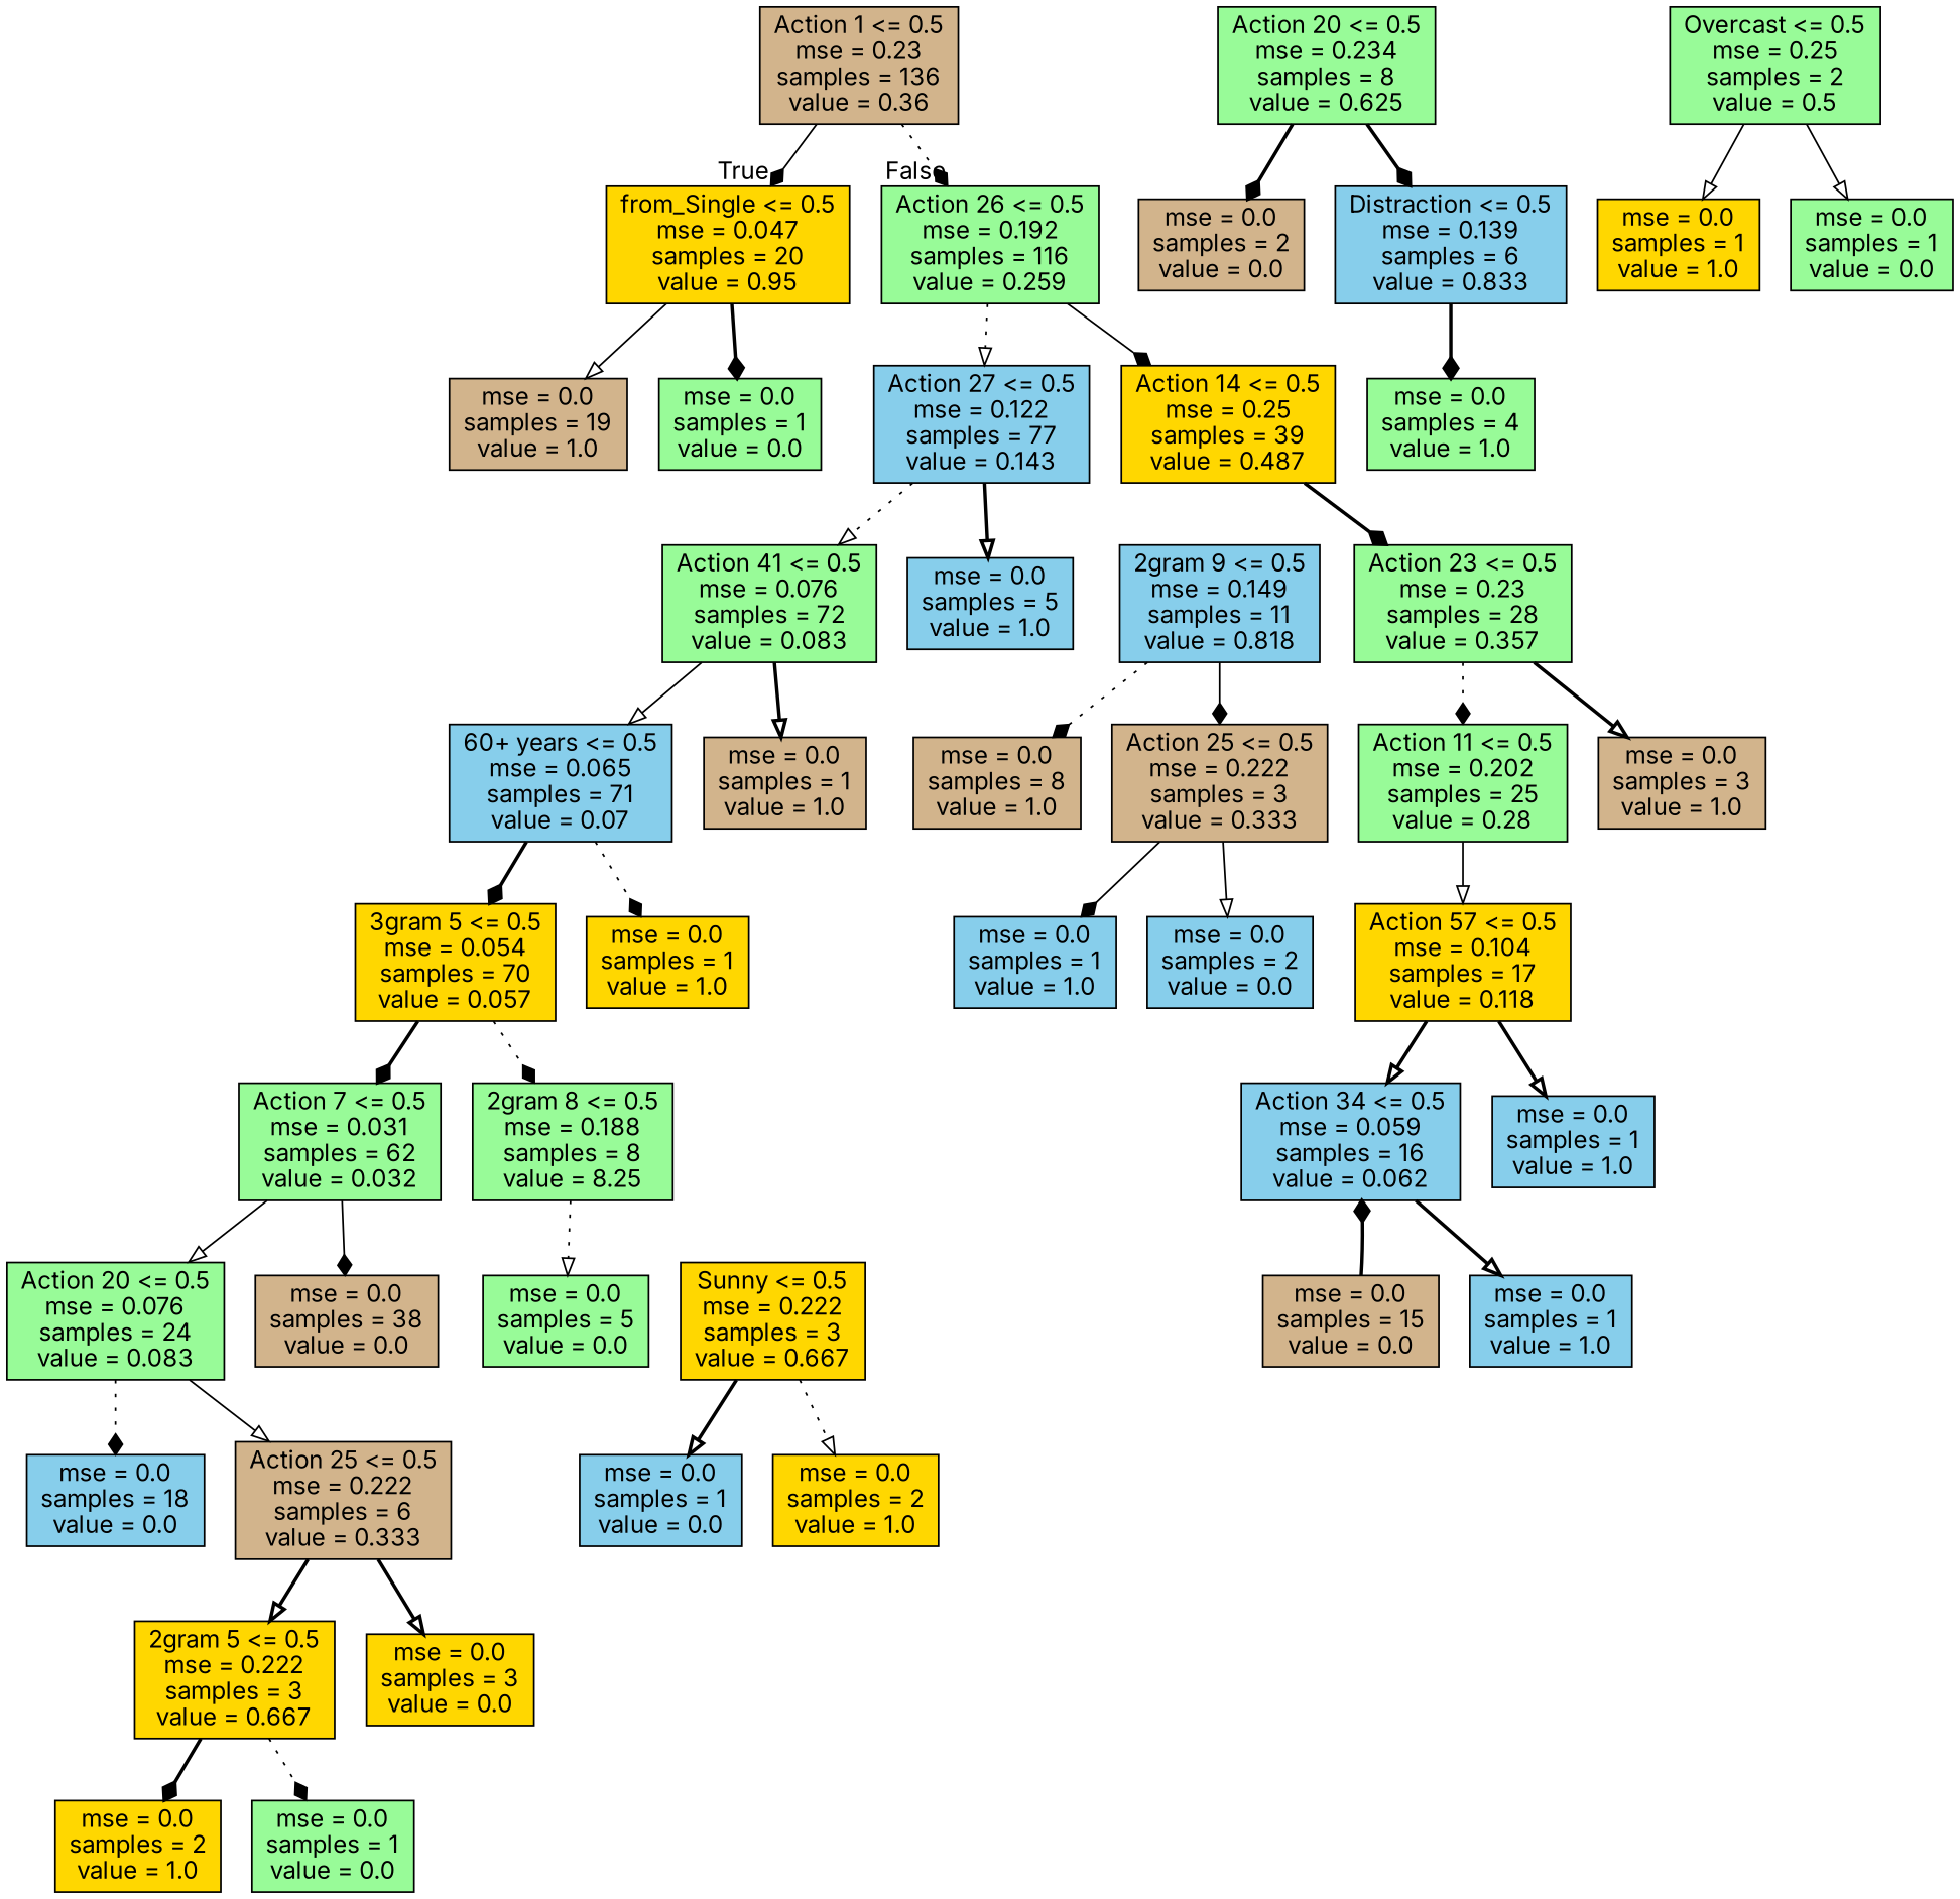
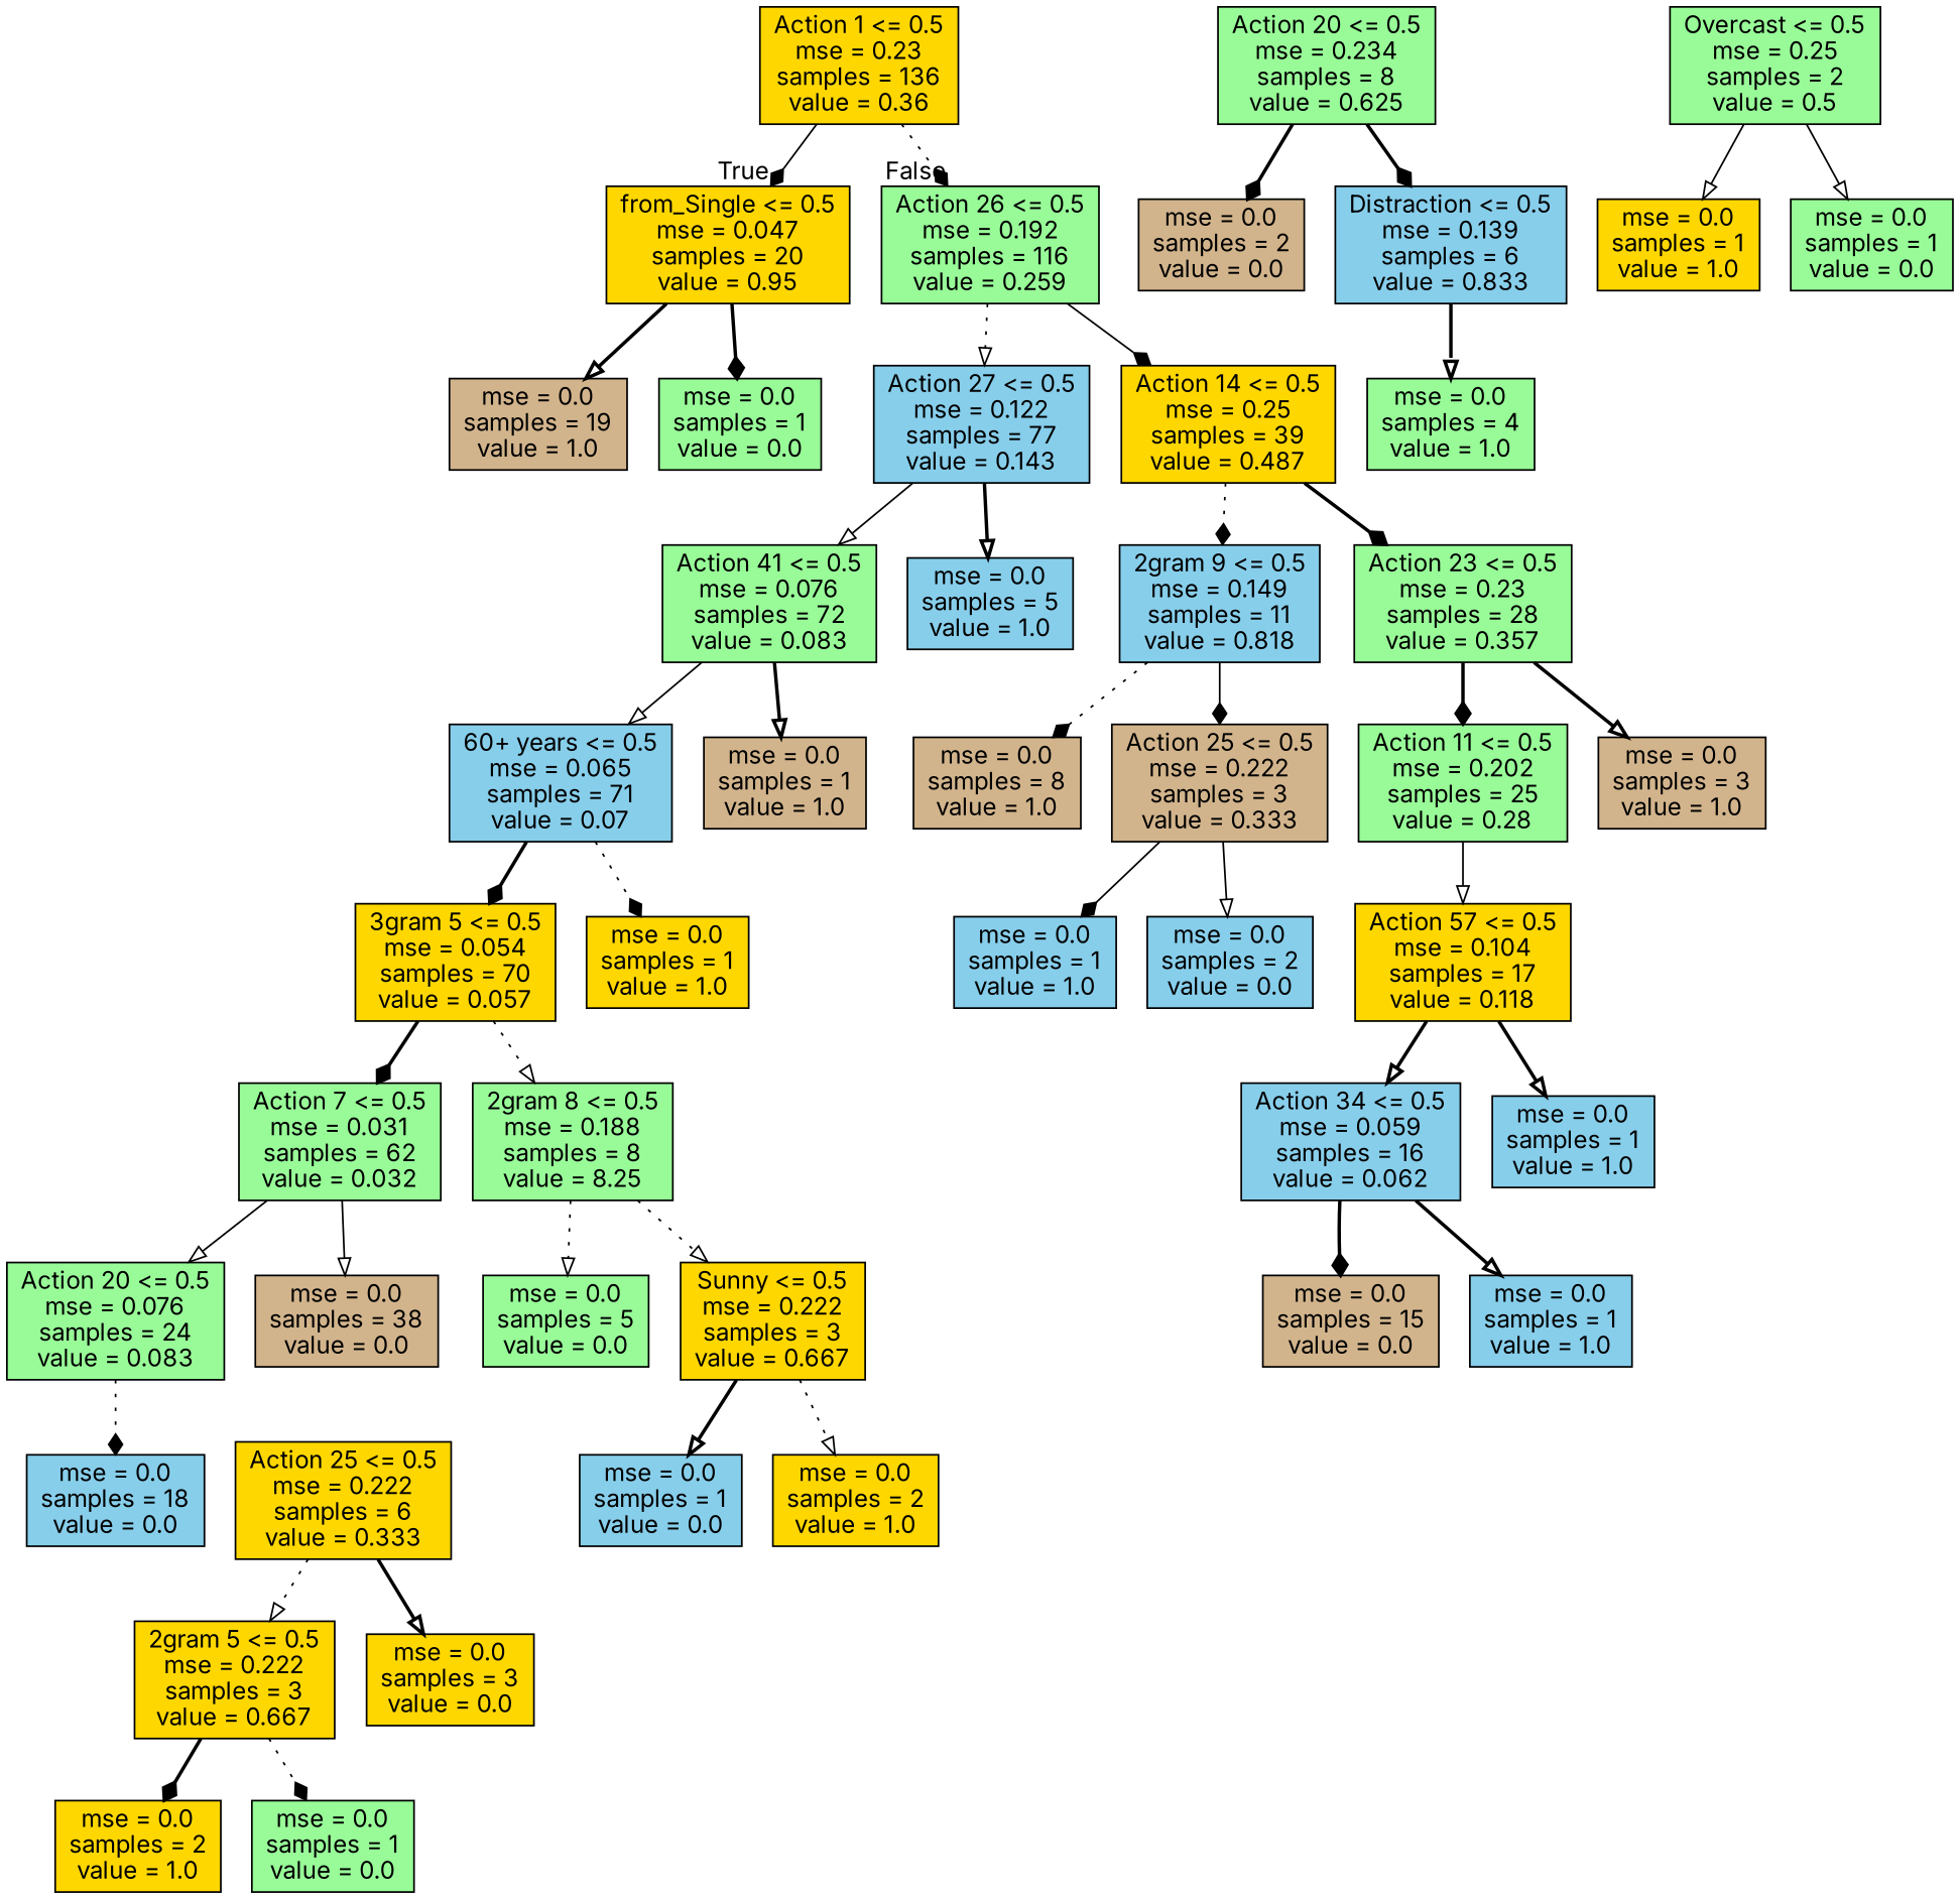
  digraph {
    fontname=Inter
    node [fillcolor=palegreen fontname=Inter shape=box style=filled]
    edge [arrowhead=onormal fontname=Inter style=bold]
-   n1 [fillcolor=tan label="Action 1 <= 0.5\nmse = 0.23\nsamples = 136\nvalue = 0.36"]
+   n1 [fillcolor=gold label="Action 1 <= 0.5\nmse = 0.23\nsamples = 136\nvalue = 0.36"]
    n2 [fillcolor=gold label="from_Single <= 0.5\nmse = 0.047\nsamples = 20\nvalue = 0.95"]
    n3 [label="Action 26 <= 0.5\nmse = 0.192\nsamples = 116\nvalue = 0.259"]
    n4 [fillcolor=tan label="mse = 0.0\nsamples = 19\nvalue = 1.0"]
    n5 [label="mse = 0.0\nsamples = 1\nvalue = 0.0"]
    n6 [fillcolor=skyblue label="Action 27 <= 0.5\nmse = 0.122\nsamples = 77\nvalue = 0.143"]
    n7 [fillcolor=gold label="Action 14 <= 0.5\nmse = 0.25\nsamples = 39\nvalue = 0.487"]
    n8 [label="Action 41 <= 0.5\nmse = 0.076\nsamples = 72\nvalue = 0.083"]
    n9 [fillcolor=skyblue label="mse = 0.0\nsamples = 5\nvalue = 1.0"]
    n10 [fillcolor=skyblue label="2gram 9 <= 0.5\nmse = 0.149\nsamples = 11\nvalue = 0.818"]
    n11 [label="Action 23 <= 0.5\nmse = 0.23\nsamples = 28\nvalue = 0.357"]
    n12 [fillcolor=skyblue label="60+ years <= 0.5\nmse = 0.065\nsamples = 71\nvalue = 0.07"]
    n13 [fillcolor=tan label="mse = 0.0\nsamples = 1\nvalue = 1.0"]
    n14 [fillcolor=gold label="3gram 5 <= 0.5\nmse = 0.054\nsamples = 70\nvalue = 0.057"]
    n15 [fillcolor=gold label="mse = 0.0\nsamples = 1\nvalue = 1.0"]
    n16 [label="Action 7 <= 0.5\nmse = 0.031\nsamples = 62\nvalue = 0.032"]
    n17 [label="2gram 8 <= 0.5\nmse = 0.188\nsamples = 8\nvalue = 8.25"]
    n18 [label="Action 20 <= 0.5\nmse = 0.076\nsamples = 24\nvalue = 0.083"]
    n19 [fillcolor=tan label="mse = 0.0\nsamples = 38\nvalue = 0.0"]
    n20 [label="mse = 0.0\nsamples = 5\nvalue = 0.0"]
    n21 [fillcolor=gold label="Sunny <= 0.5\nmse = 0.222\nsamples = 3\nvalue = 0.667"]
    n22 [fillcolor=skyblue label="mse = 0.0\nsamples = 18\nvalue = 0.0"]
-   n23 [fillcolor=tan label="Action 25 <= 0.5\nmse = 0.222\nsamples = 6\nvalue = 0.333"]
+   n23 [fillcolor=gold label="Action 25 <= 0.5\nmse = 0.222\nsamples = 6\nvalue = 0.333"]
    n24 [fillcolor=gold label="2gram 5 <= 0.5\nmse = 0.222\nsamples = 3\nvalue = 0.667"]
    n25 [fillcolor=gold label="mse = 0.0\nsamples = 3\nvalue = 0.0"]
    n26 [fillcolor=gold label="mse = 0.0\nsamples = 2\nvalue = 1.0"]
    n27 [label="mse = 0.0\nsamples = 1\nvalue = 0.0"]
    n28 [fillcolor=skyblue label="mse = 0.0\nsamples = 1\nvalue = 0.0"]
    n29 [fillcolor=gold label="mse = 0.0\nsamples = 2\nvalue = 1.0"]
    n30 [fillcolor=tan label="mse = 0.0\nsamples = 8\nvalue = 1.0"]
    n31 [fillcolor=tan label="Action 25 <= 0.5\nmse = 0.222\nsamples = 3\nvalue = 0.333"]
    n32 [label="Action 11 <= 0.5\nmse = 0.202\nsamples = 25\nvalue = 0.28"]
    n33 [fillcolor=tan label="mse = 0.0\nsamples = 3\nvalue = 1.0"]
    n34 [fillcolor=skyblue label="mse = 0.0\nsamples = 1\nvalue = 1.0"]
    n35 [fillcolor=skyblue label="mse = 0.0\nsamples = 2\nvalue = 0.0"]
    n36 [fillcolor=gold label="Action 57 <= 0.5\nmse = 0.104\nsamples = 17\nvalue = 0.118"]
    n37 [label="Action 20 <= 0.5\nmse = 0.234\nsamples = 8\nvalue = 0.625"]
    n38 [fillcolor=tan label="mse = 0.0\nsamples = 2\nvalue = 0.0"]
    n39 [fillcolor=skyblue label="Distraction <= 0.5\nmse = 0.139\nsamples = 6\nvalue = 0.833"]
    n40 [fillcolor=skyblue label="Action 34 <= 0.5\nmse = 0.059\nsamples = 16\nvalue = 0.062"]
    n41 [fillcolor=skyblue label="mse = 0.0\nsamples = 1\nvalue = 1.0"]
    n42 [label="mse = 0.0\nsamples = 4\nvalue = 1.0"]
    n43 [label="Overcast <= 0.5\nmse = 0.25\nsamples = 2\nvalue = 0.5"]
    n44 [fillcolor=gold label="mse = 0.0\nsamples = 1\nvalue = 1.0"]
    n45 [label="mse = 0.0\nsamples = 1\nvalue = 0.0"]
    n46 [fillcolor=tan label="mse = 0.0\nsamples = 15\nvalue = 0.0"]
    n47 [fillcolor=skyblue label="mse = 0.0\nsamples = 1\nvalue = 1.0"]
    n1 -> n2 [arrowhead=diamond headlabel=True labelangle=45 labeldistance=2.5 style=solid]
    n1 -> n3 [arrowhead=diamond headlabel=False labelangle=-45 labeldistance=2.5 style=dotted]
-   n2 -> n4 [style=solid]
+   n2 -> n4
    n2 -> n5 [arrowhead=diamond]
    n3 -> n6 [style=dotted]
    n3 -> n7 [arrowhead=diamond style=solid]
-   n6 -> n8 [style=dotted]
+   n6 -> n8 [style=solid]
    n6 -> n9
+   n7 -> n10 [arrowhead=diamond style=dotted]
    n7 -> n11 [arrowhead=diamond]
    n8 -> n12 [style=solid]
    n8 -> n13
    n10 -> n30 [arrowhead=diamond style=dotted]
    n10 -> n31 [arrowhead=diamond style=solid]
-   n11 -> n32 [arrowhead=diamond style=dotted]
+   n11 -> n32 [arrowhead=diamond]
    n11 -> n33
    n12 -> n14 [arrowhead=diamond]
    n12 -> n15 [arrowhead=diamond style=dotted]
    n14 -> n16 [arrowhead=diamond]
-   n14 -> n17 [arrowhead=diamond style=dotted]
+   n14 -> n17 [style=dotted]
    n16 -> n18 [style=solid]
-   n16 -> n19 [arrowhead=diamond style=solid]
+   n16 -> n19 [style=solid]
    n17 -> n20 [style=dotted]
+   n17 -> n21 [style=dotted]
    n18 -> n22 [arrowhead=diamond style=dotted]
-   n18 -> n23 [style=solid]
    n21 -> n28
    n21 -> n29 [style=dotted]
-   n23 -> n24
+   n23 -> n24 [style=dotted]
    n23 -> n25
    n24 -> n26 [arrowhead=diamond]
    n24 -> n27 [arrowhead=diamond style=dotted]
    n31 -> n34 [arrowhead=diamond style=solid]
    n31 -> n35 [style=solid]
    n32 -> n36 [style=solid]
    n36 -> n40
    n36 -> n41
    n37 -> n38 [arrowhead=diamond]
    n37 -> n39 [arrowhead=diamond]
-   n39 -> n42 [arrowhead=diamond]
-   n46 -> n40 [arrowhead=diamond]
+   n39 -> n42
+   n40 -> n46 [arrowhead=diamond]
    n40 -> n47
    n43 -> n44 [style=solid]
    n43 -> n45 [style=solid]
  }
